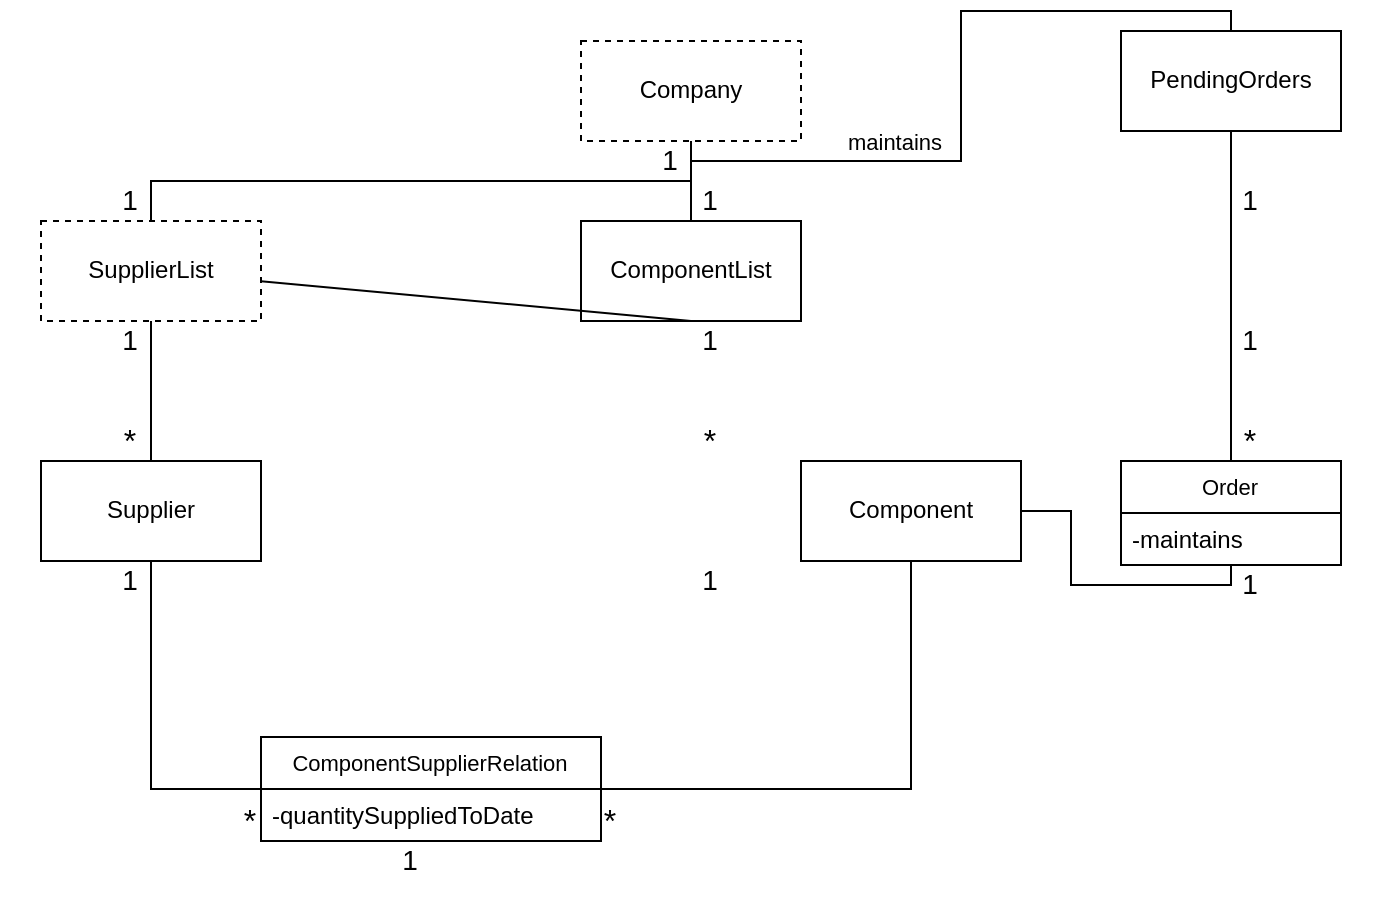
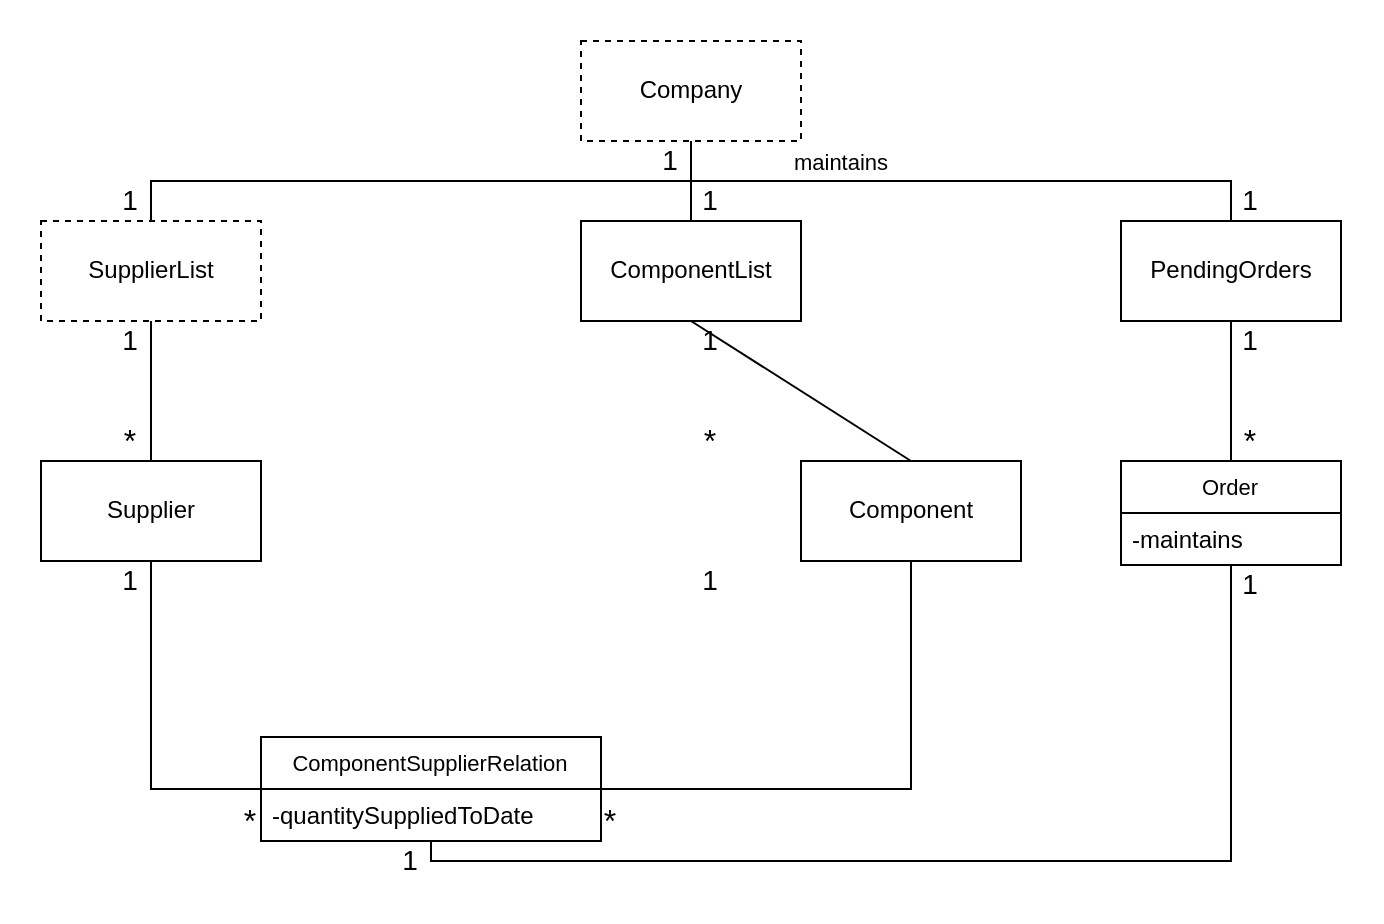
  <mxCell id="0" />
  <mxCell id="1" parent="0" />
  <mxCell id="2" value="Company" style="html=1;dashed=1;" vertex="1" parent="1"><mxGeometry x="290" y="20" width="110" height="50" as="geometry" /></mxCell>
  <mxCell id="3" value="SupplierList" style="html=1;dashed=1;" vertex="1" parent="1"><mxGeometry x="20" y="110" width="110" height="50" as="geometry" /></mxCell>
  <mxCell id="4" value="ComponentList" style="html=1;" vertex="1" parent="1"><mxGeometry x="290" y="110" width="110" height="50" as="geometry" /></mxCell>
- <mxCell id="5" value="PendingOrders" style="html=1;" vertex="1" parent="1"><mxGeometry x="560" y="15" width="110" height="50" as="geometry" /></mxCell>
+ <mxCell id="5" value="PendingOrders" style="html=1;" vertex="1" parent="1"><mxGeometry x="560" y="110" width="110" height="50" as="geometry" /></mxCell>
  <mxCell id="6" value="Supplier" style="html=1;" vertex="1" parent="1"><mxGeometry x="20" y="230" width="110" height="50" as="geometry" /></mxCell>
  <mxCell id="7" value="Component" style="html=1;" vertex="1" parent="1"><mxGeometry x="400" y="230" width="110" height="50" as="geometry" /></mxCell>
  <mxCell id="8" value="1" style="text;html=1;strokeColor=none;fillColor=none;align=center;verticalAlign=middle;whiteSpace=wrap;rounded=0;fontSize=14;" vertex="1" parent="1"><mxGeometry x="60" y="160" width="10" height="20" as="geometry" /></mxCell>
  <mxCell id="9" value="maintains" style="html=1;verticalAlign=bottom;endArrow=none;fontSize=11;edgeStyle=orthogonalEdgeStyle;exitX=0.5;exitY=0;exitDx=0;exitDy=0;entryX=0.5;entryY=1;entryDx=0;entryDy=0;endFill=0;elbow=vertical;shadow=0;rounded=0;" edge="1" parent="1" source="5" target="2"><mxGeometry x="0.387" width="80" relative="1" as="geometry"><mxPoint x="35" y="250" as="sourcePoint" /><mxPoint x="365" y="140" as="targetPoint" /><mxPoint as="offset" /></mxGeometry></mxCell>
  <mxCell id="10" value="" style="endArrow=none;html=1;shadow=0;entryX=0.5;entryY=1;entryDx=0;entryDy=0;" edge="1" parent="1" target="2"><mxGeometry width="50" height="50" relative="1" as="geometry"><mxPoint x="345" y="110" as="sourcePoint" /><mxPoint x="370" y="300" as="targetPoint" /></mxGeometry></mxCell>
  <mxCell id="11" value="" style="html=1;verticalAlign=bottom;endArrow=none;fontSize=11;edgeStyle=orthogonalEdgeStyle;exitX=0.5;exitY=1;exitDx=0;exitDy=0;entryX=0.5;entryY=0;entryDx=0;entryDy=0;endFill=0;elbow=vertical;shadow=0;rounded=0;" edge="1" parent="1" source="2" target="3"><mxGeometry width="80" relative="1" as="geometry"><mxPoint x="270" y="200" as="sourcePoint" /><mxPoint x="0" y="160" as="targetPoint" /></mxGeometry></mxCell>
  <mxCell id="12" value="1" style="text;html=1;strokeColor=none;fillColor=none;align=center;verticalAlign=middle;whiteSpace=wrap;rounded=0;fontSize=14;" vertex="1" parent="1"><mxGeometry x="330" y="70" width="10" height="20" as="geometry" /></mxCell>
  <mxCell id="13" value="1" style="text;html=1;strokeColor=none;fillColor=none;align=center;verticalAlign=middle;whiteSpace=wrap;rounded=0;fontSize=14;" vertex="1" parent="1"><mxGeometry x="350" y="90" width="10" height="20" as="geometry" /></mxCell>
  <mxCell id="14" value="1" style="text;html=1;strokeColor=none;fillColor=none;align=center;verticalAlign=middle;whiteSpace=wrap;rounded=0;fontSize=14;" vertex="1" parent="1"><mxGeometry x="60" y="90" width="10" height="20" as="geometry" /></mxCell>
  <mxCell id="15" value="1" style="text;html=1;strokeColor=none;fillColor=none;align=center;verticalAlign=middle;whiteSpace=wrap;rounded=0;fontSize=14;" vertex="1" parent="1"><mxGeometry x="620" y="90" width="10" height="20" as="geometry" /></mxCell>
  <mxCell id="16" value="" style="endArrow=none;html=1;shadow=0;exitX=0.5;exitY=1;exitDx=0;exitDy=0;entryX=0.5;entryY=0;entryDx=0;entryDy=0;" edge="1" parent="1" source="3" target="6"><mxGeometry width="50" height="50" relative="1" as="geometry"><mxPoint x="320" y="350" as="sourcePoint" /><mxPoint x="370" y="300" as="targetPoint" /></mxGeometry></mxCell>
  <mxCell id="17" value="*" style="text;html=1;strokeColor=none;fillColor=none;align=center;verticalAlign=middle;whiteSpace=wrap;rounded=0;fontSize=16;" vertex="1" parent="1"><mxGeometry x="60" y="210" width="10" height="20" as="geometry" /></mxCell>
- <mxCell id="18" value="" style="endArrow=none;html=1;shadow=0;exitX=0.5;exitY=1;exitDx=0;exitDy=0;" edge="1" parent="1" source="4" target="3"><mxGeometry width="50" height="50" relative="1" as="geometry"><mxPoint x="320" y="350" as="sourcePoint" /><mxPoint x="370" y="300" as="targetPoint" /></mxGeometry></mxCell>
+ <mxCell id="18" value="" style="endArrow=none;html=1;shadow=0;exitX=0.5;exitY=1;exitDx=0;exitDy=0;entryX=0.5;entryY=0;entryDx=0;entryDy=0;" edge="1" parent="1" source="4" target="7"><mxGeometry width="50" height="50" relative="1" as="geometry"><mxPoint x="320" y="350" as="sourcePoint" /><mxPoint x="370" y="300" as="targetPoint" /></mxGeometry></mxCell>
  <mxCell id="19" value="*" style="text;html=1;strokeColor=none;fillColor=none;align=center;verticalAlign=middle;whiteSpace=wrap;rounded=0;fontSize=16;" vertex="1" parent="1"><mxGeometry x="350" y="210" width="10" height="20" as="geometry" /></mxCell>
  <mxCell id="20" value="1" style="text;html=1;strokeColor=none;fillColor=none;align=center;verticalAlign=middle;whiteSpace=wrap;rounded=0;fontSize=14;" vertex="1" parent="1"><mxGeometry x="350" y="160" width="10" height="20" as="geometry" /></mxCell>
  <mxCell id="21" value="" style="endArrow=none;html=1;shadow=0;exitX=0.5;exitY=0;exitDx=0;exitDy=0;entryX=0.5;entryY=1;entryDx=0;entryDy=0;" edge="1" parent="1" target="5"><mxGeometry width="50" height="50" relative="1" as="geometry"><mxPoint x="615" y="230" as="sourcePoint" /><mxPoint x="370" y="300" as="targetPoint" /></mxGeometry></mxCell>
  <mxCell id="22" value="1" style="text;html=1;strokeColor=none;fillColor=none;align=center;verticalAlign=middle;whiteSpace=wrap;rounded=0;fontSize=14;" vertex="1" parent="1"><mxGeometry x="620" y="160" width="10" height="20" as="geometry" /></mxCell>
  <mxCell id="23" value="*" style="text;html=1;strokeColor=none;fillColor=none;align=center;verticalAlign=middle;whiteSpace=wrap;rounded=0;fontSize=16;" vertex="1" parent="1"><mxGeometry x="620" y="210" width="10" height="20" as="geometry" /></mxCell>
  <mxCell id="24" value="" style="endArrow=none;html=1;shadow=0;exitX=0.5;exitY=1;exitDx=0;exitDy=0;rounded=0;edgeStyle=orthogonalEdgeStyle;entryX=0;entryY=0.5;entryDx=0;entryDy=0;" edge="1" parent="1" source="6" target="30"><mxGeometry width="50" height="50" relative="1" as="geometry"><mxPoint x="320" y="350" as="sourcePoint" /><mxPoint x="-10" y="520" as="targetPoint" /></mxGeometry></mxCell>
  <mxCell id="25" value="" style="endArrow=none;html=1;shadow=0;entryX=0.5;entryY=1;entryDx=0;entryDy=0;edgeStyle=orthogonalEdgeStyle;rounded=0;exitX=1;exitY=0.5;exitDx=0;exitDy=0;" edge="1" parent="1" source="30" target="7"><mxGeometry width="50" height="50" relative="1" as="geometry"><mxPoint x="500" y="520" as="sourcePoint" /><mxPoint x="370" y="300" as="targetPoint" /></mxGeometry></mxCell>
  <mxCell id="26" value="1" style="text;html=1;strokeColor=none;fillColor=none;align=center;verticalAlign=middle;whiteSpace=wrap;rounded=0;fontSize=14;" vertex="1" parent="1"><mxGeometry x="60" y="280" width="10" height="20" as="geometry" /></mxCell>
  <mxCell id="27" value="*" style="text;html=1;strokeColor=none;fillColor=none;align=center;verticalAlign=middle;whiteSpace=wrap;rounded=0;fontSize=16;" vertex="1" parent="1"><mxGeometry x="120" y="400" width="10" height="20" as="geometry" /></mxCell>
  <mxCell id="28" value="*" style="text;html=1;strokeColor=none;fillColor=none;align=center;verticalAlign=middle;whiteSpace=wrap;rounded=0;fontSize=16;" vertex="1" parent="1"><mxGeometry x="300" y="400" width="10" height="20" as="geometry" /></mxCell>
  <mxCell id="29" value="1" style="text;html=1;strokeColor=none;fillColor=none;align=center;verticalAlign=middle;whiteSpace=wrap;rounded=0;fontSize=14;" vertex="1" parent="1"><mxGeometry x="350" y="280" width="10" height="20" as="geometry" /></mxCell>
  <mxCell id="30" value="ComponentSupplierRelation" style="swimlane;fontStyle=0;childLayout=stackLayout;horizontal=1;startSize=26;fillColor=none;horizontalStack=0;resizeParent=1;resizeParentMax=0;resizeLast=0;collapsible=1;marginBottom=0;fontSize=11;align=center;" vertex="1" parent="1"><mxGeometry x="130" y="368" width="170" height="52" as="geometry"><mxRectangle x="610" y="288" width="160" height="26" as="alternateBounds" /></mxGeometry></mxCell>
  <mxCell id="31" value="-quantitySuppliedToDate" style="text;strokeColor=none;fillColor=none;align=left;verticalAlign=top;spacingLeft=4;spacingRight=4;overflow=hidden;rotatable=0;points=[[0,0.5],[1,0.5]];portConstraint=eastwest;" vertex="1" parent="30"><mxGeometry y="26" width="170" height="26" as="geometry" /></mxCell>
  <mxCell id="32" value="Order" style="swimlane;fontStyle=0;childLayout=stackLayout;horizontal=1;startSize=26;fillColor=none;horizontalStack=0;resizeParent=1;resizeParentMax=0;resizeLast=0;collapsible=1;marginBottom=0;fontSize=11;" vertex="1" parent="1"><mxGeometry x="560" y="230" width="110" height="52" as="geometry" /></mxCell>
  <mxCell id="33" value="-maintains" style="text;strokeColor=none;fillColor=none;align=left;verticalAlign=top;spacingLeft=4;spacingRight=4;overflow=hidden;rotatable=0;points=[[0,0.5],[1,0.5]];portConstraint=eastwest;" vertex="1" parent="32"><mxGeometry y="26" width="110" height="26" as="geometry" /></mxCell>
- <mxCell id="34" value="" style="endArrow=none;html=1;shadow=0;exitX=0.5;exitY=1;exitDx=0;exitDy=0;rounded=0;edgeStyle=orthogonalEdgeStyle;" edge="1" parent="1" source="32" target="7"><mxGeometry width="50" height="50" relative="1" as="geometry"><mxPoint x="320" y="350" as="sourcePoint" /><mxPoint x="370" y="300" as="targetPoint" /></mxGeometry></mxCell>
+ <mxCell id="34" value="" style="endArrow=none;html=1;shadow=0;exitX=0.5;exitY=1;exitDx=0;exitDy=0;entryX=0.5;entryY=1;entryDx=0;entryDy=0;rounded=0;edgeStyle=orthogonalEdgeStyle;" edge="1" parent="1" source="32" target="30"><mxGeometry width="50" height="50" relative="1" as="geometry"><mxPoint x="320" y="350" as="sourcePoint" /><mxPoint x="370" y="300" as="targetPoint" /></mxGeometry></mxCell>
  <mxCell id="35" value="1" style="text;html=1;strokeColor=none;fillColor=none;align=center;verticalAlign=middle;whiteSpace=wrap;rounded=0;fontSize=14;" vertex="1" parent="1"><mxGeometry x="200" y="420" width="10" height="20" as="geometry" /></mxCell>
  <mxCell id="36" value="1" style="text;html=1;strokeColor=none;fillColor=none;align=center;verticalAlign=middle;whiteSpace=wrap;rounded=0;fontSize=14;" vertex="1" parent="1"><mxGeometry x="620" y="282" width="10" height="20" as="geometry" /></mxCell>
